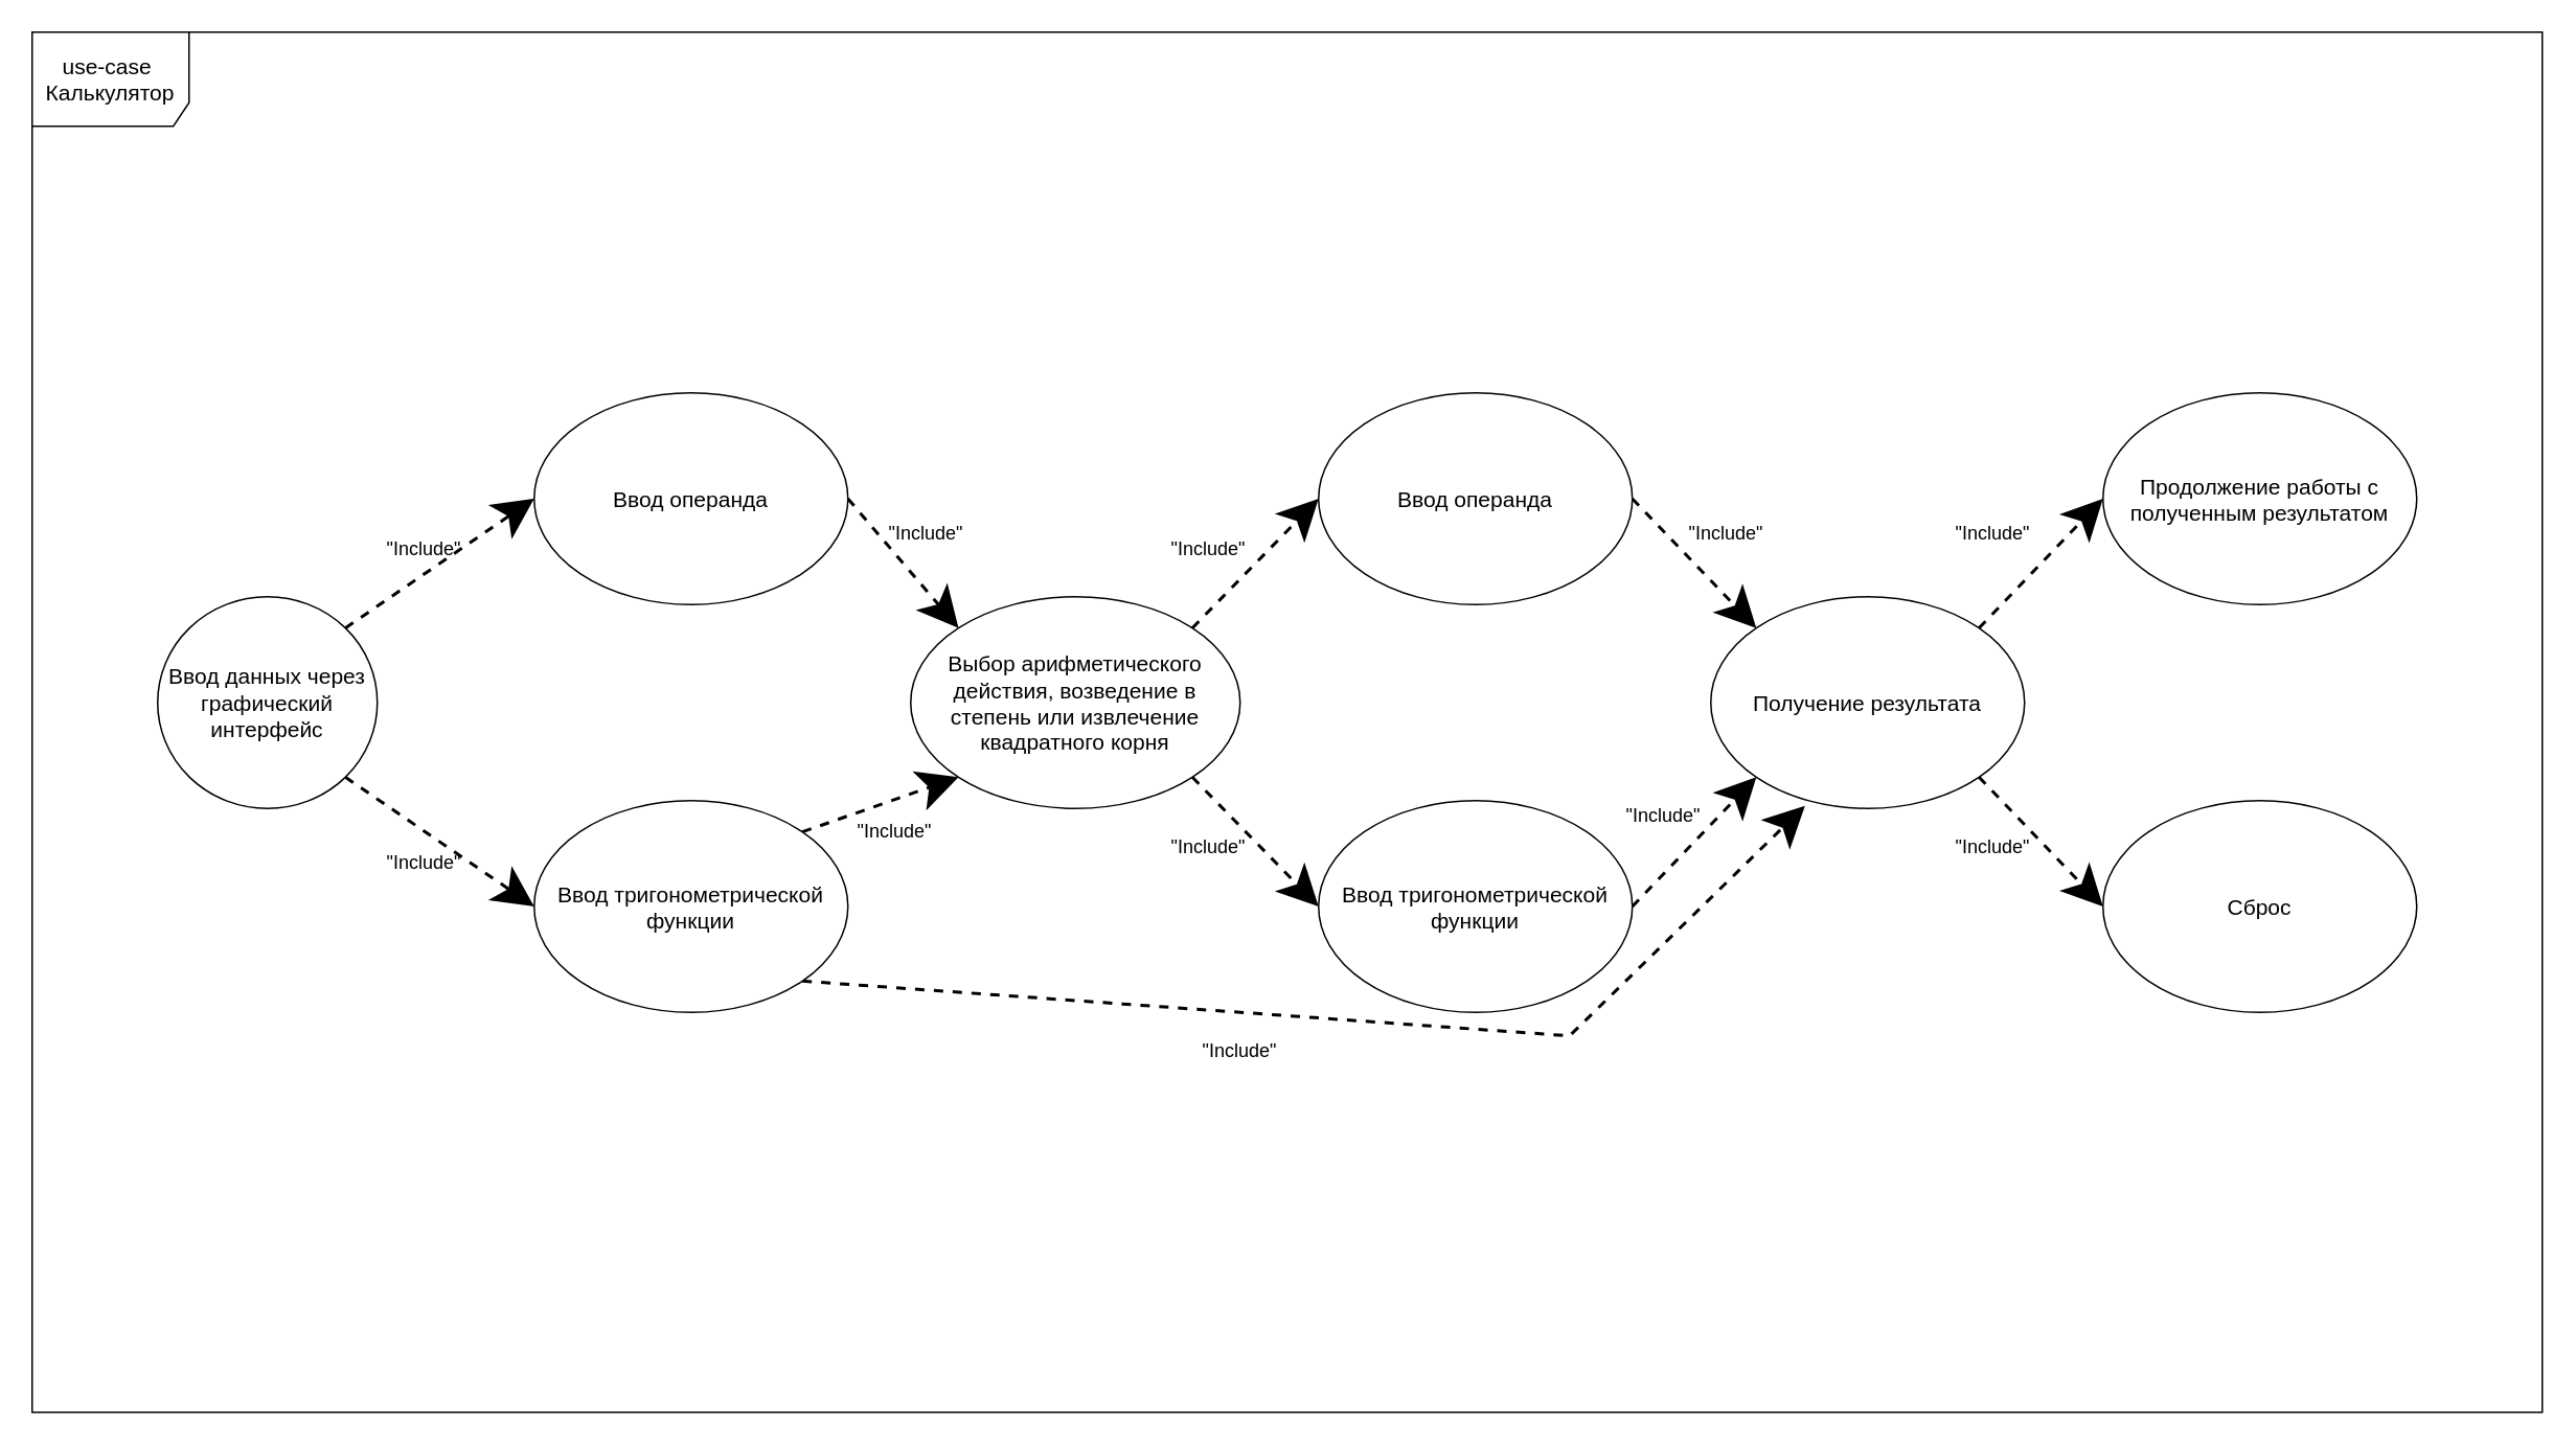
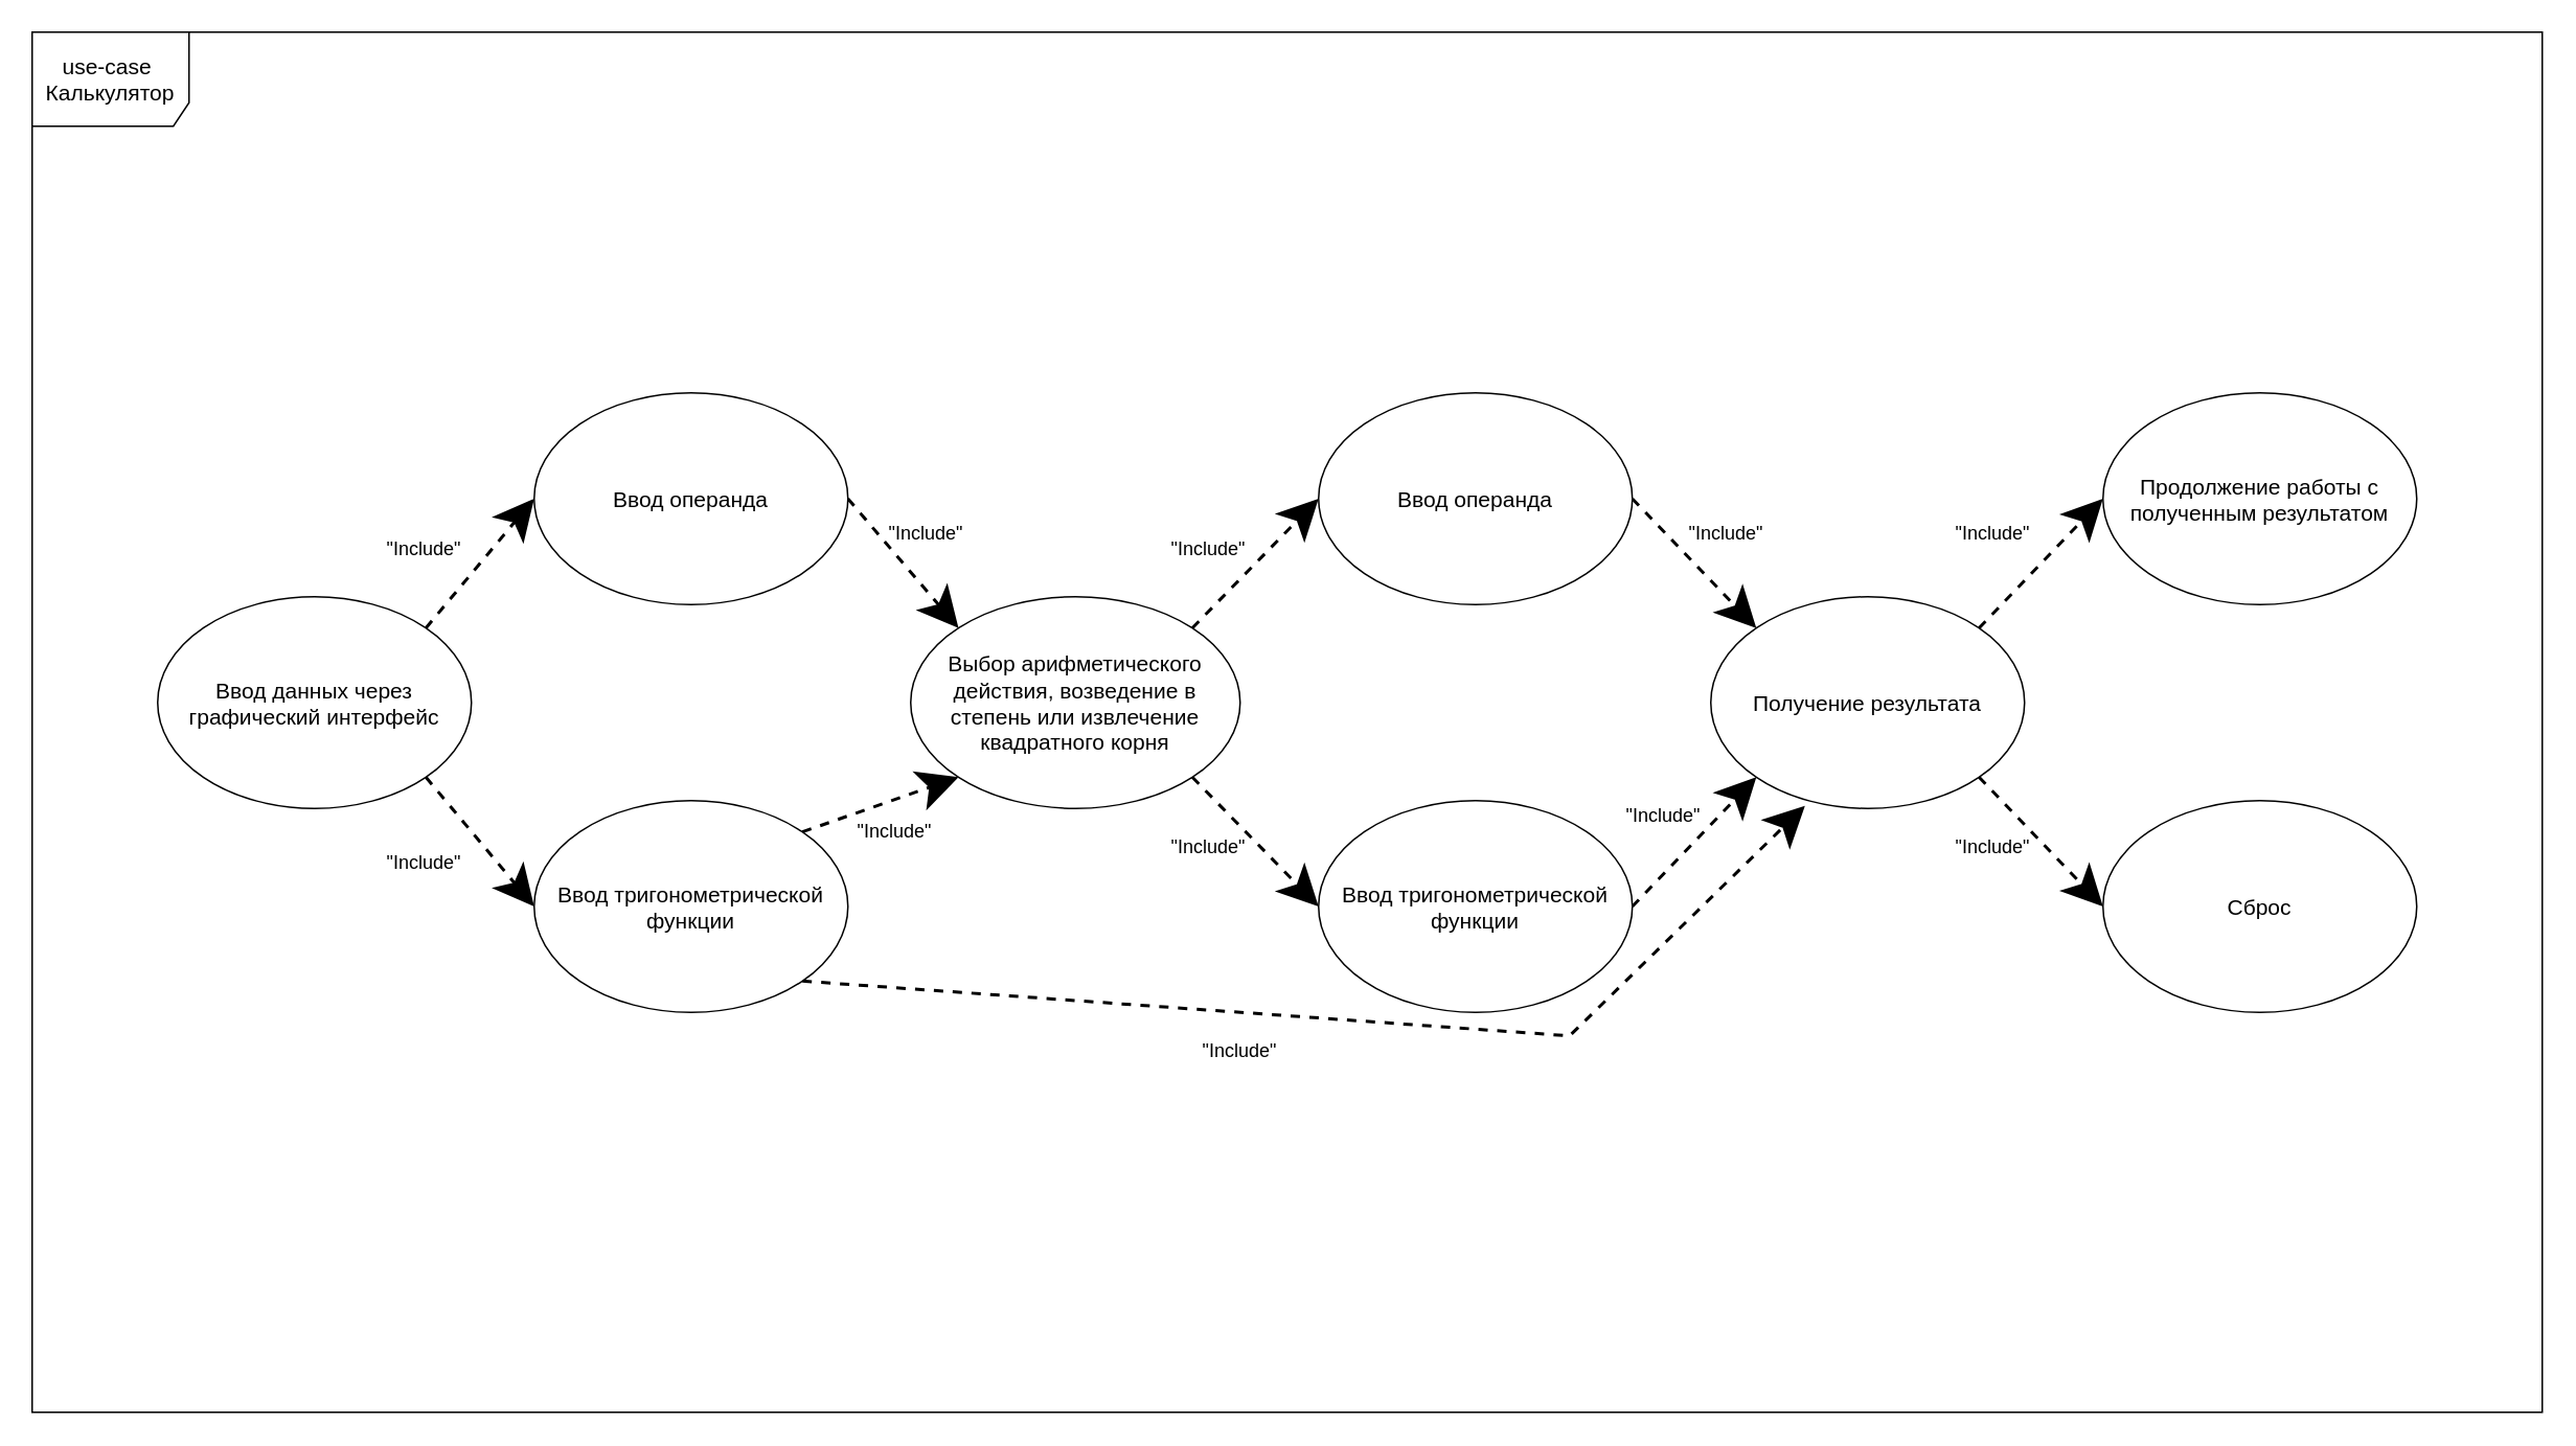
  <mxCell id="0" />
  <mxCell id="1" parent="0" />
  <mxCell id="2" value="&lt;font style=&quot;font-size: 14px&quot;&gt;use-case&amp;nbsp;&lt;br&gt;Калькулятор&lt;/font&gt;" style="shape=umlFrame;whiteSpace=wrap;html=1;width=100;height=60;perimeterSpacing=0;shadow=0;" vertex="1" parent="1"><mxGeometry x="20" y="20" width="1600" height="880" as="geometry" /></mxCell>
  <mxCell id="3" style="edgeStyle=none;rounded=0;jumpStyle=none;jumpSize=21;orthogonalLoop=1;jettySize=auto;html=1;exitX=1;exitY=1;exitDx=0;exitDy=0;entryX=0;entryY=0.5;entryDx=0;entryDy=0;dashed=1;startSize=19;endSize=20;strokeWidth=2;" edge="1" parent="1" source="5" target="10"><mxGeometry relative="1" as="geometry" /></mxCell>
  <mxCell id="4" style="edgeStyle=none;rounded=0;jumpStyle=none;jumpSize=21;orthogonalLoop=1;jettySize=auto;html=1;exitX=1;exitY=0;exitDx=0;exitDy=0;entryX=0;entryY=0.5;entryDx=0;entryDy=0;dashed=1;startSize=19;endSize=20;strokeWidth=2;" edge="1" parent="1" source="5" target="7"><mxGeometry relative="1" as="geometry" /></mxCell>
- <mxCell id="5" value="&lt;font style=&quot;font-size: 14px&quot;&gt;Ввод данных через графический интерфейс&lt;/font&gt;" style="ellipse;whiteSpace=wrap;html=1;" vertex="1" parent="1"><mxGeometry x="100" y="380" width="140" height="135" as="geometry" /></mxCell>
+ <mxCell id="5" value="&lt;font style=&quot;font-size: 14px&quot;&gt;Ввод данных через графический интерфейс&lt;/font&gt;" style="ellipse;whiteSpace=wrap;html=1;" vertex="1" parent="1"><mxGeometry x="100" y="380" width="200" height="135" as="geometry" /></mxCell>
  <mxCell id="6" style="edgeStyle=none;rounded=0;jumpStyle=none;jumpSize=21;orthogonalLoop=1;jettySize=auto;html=1;exitX=1;exitY=0.5;exitDx=0;exitDy=0;entryX=0;entryY=0;entryDx=0;entryDy=0;dashed=1;startSize=19;endSize=20;strokeWidth=2;" edge="1" parent="1" source="7" target="18"><mxGeometry relative="1" as="geometry" /></mxCell>
  <mxCell id="7" value="&lt;font style=&quot;font-size: 14px&quot;&gt;Ввод операнда&lt;/font&gt;" style="ellipse;whiteSpace=wrap;html=1;" vertex="1" parent="1"><mxGeometry x="340" y="250" width="200" height="135" as="geometry" /></mxCell>
  <mxCell id="8" style="edgeStyle=none;rounded=0;jumpStyle=none;jumpSize=21;orthogonalLoop=1;jettySize=auto;html=1;exitX=1;exitY=1;exitDx=0;exitDy=0;entryX=0.3;entryY=0.988;entryDx=0;entryDy=0;entryPerimeter=0;dashed=1;startSize=19;endSize=20;strokeWidth=2;" edge="1" parent="1" source="10" target="15"><mxGeometry relative="1" as="geometry"><Array as="points"><mxPoint x="1000" y="660" /></Array></mxGeometry></mxCell>
  <mxCell id="9" style="edgeStyle=none;rounded=0;jumpStyle=none;jumpSize=21;orthogonalLoop=1;jettySize=auto;html=1;exitX=1;exitY=0;exitDx=0;exitDy=0;entryX=0;entryY=1;entryDx=0;entryDy=0;dashed=1;startSize=19;endSize=20;strokeWidth=2;" edge="1" parent="1" source="10" target="18"><mxGeometry relative="1" as="geometry" /></mxCell>
  <mxCell id="10" value="&lt;font style=&quot;font-size: 14px&quot;&gt;Ввод тригонометрической функции&lt;/font&gt;" style="ellipse;whiteSpace=wrap;html=1;" vertex="1" parent="1"><mxGeometry x="340" y="510" width="200" height="135" as="geometry" /></mxCell>
  <mxCell id="11" value="&quot;Include&quot;" style="text;html=1;strokeColor=none;fillColor=none;align=center;verticalAlign=middle;whiteSpace=wrap;rounded=0;shadow=0;" vertex="1" parent="1"><mxGeometry x="250" y="340" width="40" height="20" as="geometry" /></mxCell>
  <mxCell id="12" value="&quot;Include&quot;" style="text;html=1;strokeColor=none;fillColor=none;align=center;verticalAlign=middle;whiteSpace=wrap;rounded=0;shadow=0;" vertex="1" parent="1"><mxGeometry x="250" y="540" width="40" height="20" as="geometry" /></mxCell>
  <mxCell id="13" style="edgeStyle=none;rounded=0;jumpStyle=none;jumpSize=21;orthogonalLoop=1;jettySize=auto;html=1;exitX=1;exitY=0;exitDx=0;exitDy=0;entryX=0;entryY=0.5;entryDx=0;entryDy=0;dashed=1;startSize=19;endSize=20;strokeWidth=2;" edge="1" parent="1" source="15" target="23"><mxGeometry relative="1" as="geometry" /></mxCell>
  <mxCell id="14" style="edgeStyle=none;rounded=0;jumpStyle=none;jumpSize=21;orthogonalLoop=1;jettySize=auto;html=1;exitX=1;exitY=1;exitDx=0;exitDy=0;entryX=0;entryY=0.5;entryDx=0;entryDy=0;dashed=1;startSize=19;endSize=20;strokeWidth=2;" edge="1" parent="1" source="15" target="24"><mxGeometry relative="1" as="geometry" /></mxCell>
  <mxCell id="15" value="&lt;font style=&quot;font-size: 14px&quot;&gt;Получение результата&lt;/font&gt;" style="ellipse;whiteSpace=wrap;html=1;" vertex="1" parent="1"><mxGeometry x="1090" y="380" width="200" height="135" as="geometry" /></mxCell>
  <mxCell id="16" style="edgeStyle=none;rounded=0;jumpStyle=none;jumpSize=21;orthogonalLoop=1;jettySize=auto;html=1;exitX=1;exitY=0;exitDx=0;exitDy=0;entryX=0;entryY=0.5;entryDx=0;entryDy=0;dashed=1;startSize=19;endSize=20;strokeWidth=2;" edge="1" parent="1" source="18" target="20"><mxGeometry relative="1" as="geometry" /></mxCell>
  <mxCell id="17" style="edgeStyle=none;rounded=0;jumpStyle=none;jumpSize=21;orthogonalLoop=1;jettySize=auto;html=1;exitX=1;exitY=1;exitDx=0;exitDy=0;entryX=0;entryY=0.5;entryDx=0;entryDy=0;dashed=1;startSize=19;endSize=20;strokeWidth=2;" edge="1" parent="1" source="18" target="22"><mxGeometry relative="1" as="geometry" /></mxCell>
  <mxCell id="18" value="&lt;font style=&quot;font-size: 14px&quot;&gt;Выбор арифметического действия, возведение в степень или извлечение квадратного корня&lt;/font&gt;" style="ellipse;whiteSpace=wrap;html=1;" vertex="1" parent="1"><mxGeometry x="580" y="380" width="210" height="135" as="geometry" /></mxCell>
  <mxCell id="19" style="edgeStyle=none;rounded=0;jumpStyle=none;jumpSize=21;orthogonalLoop=1;jettySize=auto;html=1;exitX=1;exitY=0.5;exitDx=0;exitDy=0;entryX=0;entryY=0;entryDx=0;entryDy=0;dashed=1;startSize=19;endSize=20;strokeWidth=2;" edge="1" parent="1" source="20" target="15"><mxGeometry relative="1" as="geometry" /></mxCell>
  <mxCell id="20" value="&lt;font style=&quot;font-size: 14px&quot;&gt;Ввод операнда&lt;/font&gt;" style="ellipse;whiteSpace=wrap;html=1;" vertex="1" parent="1"><mxGeometry x="840" y="250" width="200" height="135" as="geometry" /></mxCell>
  <mxCell id="21" style="edgeStyle=none;rounded=0;jumpStyle=none;jumpSize=21;orthogonalLoop=1;jettySize=auto;html=1;exitX=1;exitY=0.5;exitDx=0;exitDy=0;entryX=0;entryY=1;entryDx=0;entryDy=0;dashed=1;startSize=19;endSize=20;strokeWidth=2;" edge="1" parent="1" source="22" target="15"><mxGeometry relative="1" as="geometry" /></mxCell>
  <mxCell id="22" value="&lt;font style=&quot;font-size: 14px&quot;&gt;Ввод тригонометрической функции&lt;/font&gt;" style="ellipse;whiteSpace=wrap;html=1;" vertex="1" parent="1"><mxGeometry x="840" y="510" width="200" height="135" as="geometry" /></mxCell>
  <mxCell id="23" value="&lt;font style=&quot;font-size: 14px&quot;&gt;Продолжение работы с полученным результатом&lt;/font&gt;" style="ellipse;whiteSpace=wrap;html=1;" vertex="1" parent="1"><mxGeometry x="1340" y="250" width="200" height="135" as="geometry" /></mxCell>
  <mxCell id="24" value="&lt;font style=&quot;font-size: 14px&quot;&gt;Сброс&lt;/font&gt;" style="ellipse;whiteSpace=wrap;html=1;" vertex="1" parent="1"><mxGeometry x="1340" y="510" width="200" height="135" as="geometry" /></mxCell>
  <mxCell id="25" value="&quot;Include&quot;" style="text;html=1;strokeColor=none;fillColor=none;align=center;verticalAlign=middle;whiteSpace=wrap;rounded=0;shadow=0;" vertex="1" parent="1"><mxGeometry x="570" y="330" width="40" height="20" as="geometry" /></mxCell>
  <mxCell id="26" value="&quot;Include&quot;" style="text;html=1;strokeColor=none;fillColor=none;align=center;verticalAlign=middle;whiteSpace=wrap;rounded=0;shadow=0;" vertex="1" parent="1"><mxGeometry x="550" y="520" width="40" height="20" as="geometry" /></mxCell>
  <mxCell id="27" value="&quot;Include&quot;" style="text;html=1;strokeColor=none;fillColor=none;align=center;verticalAlign=middle;whiteSpace=wrap;rounded=0;shadow=0;" vertex="1" parent="1"><mxGeometry x="750" y="340" width="40" height="20" as="geometry" /></mxCell>
  <mxCell id="28" value="&quot;Include&quot;" style="text;html=1;strokeColor=none;fillColor=none;align=center;verticalAlign=middle;whiteSpace=wrap;rounded=0;shadow=0;" vertex="1" parent="1"><mxGeometry x="750" y="530" width="40" height="20" as="geometry" /></mxCell>
  <mxCell id="29" value="&quot;Include&quot;" style="text;html=1;strokeColor=none;fillColor=none;align=center;verticalAlign=middle;whiteSpace=wrap;rounded=0;shadow=0;" vertex="1" parent="1"><mxGeometry x="1080" y="330" width="40" height="20" as="geometry" /></mxCell>
  <mxCell id="30" value="&quot;Include&quot;" style="text;html=1;strokeColor=none;fillColor=none;align=center;verticalAlign=middle;whiteSpace=wrap;rounded=0;shadow=0;" vertex="1" parent="1"><mxGeometry x="1040" y="510" width="40" height="20" as="geometry" /></mxCell>
  <mxCell id="31" value="&quot;Include&quot;" style="text;html=1;strokeColor=none;fillColor=none;align=center;verticalAlign=middle;whiteSpace=wrap;rounded=0;shadow=0;" vertex="1" parent="1"><mxGeometry x="770" y="660" width="40" height="20" as="geometry" /></mxCell>
  <mxCell id="32" value="&quot;Include&quot;" style="text;html=1;strokeColor=none;fillColor=none;align=center;verticalAlign=middle;whiteSpace=wrap;rounded=0;shadow=0;" vertex="1" parent="1"><mxGeometry x="1250" y="330" width="40" height="20" as="geometry" /></mxCell>
  <mxCell id="33" value="&quot;Include&quot;" style="text;html=1;strokeColor=none;fillColor=none;align=center;verticalAlign=middle;whiteSpace=wrap;rounded=0;shadow=0;" vertex="1" parent="1"><mxGeometry x="1250" y="530" width="40" height="20" as="geometry" /></mxCell>
